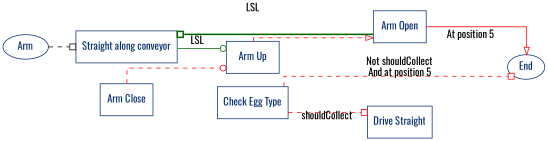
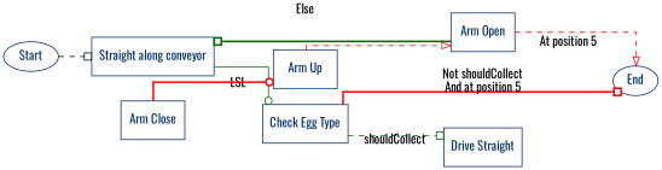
  digraph {
    fontname=Oswald
    rankdir=LR
    splines=ortho
    node [color="#06306F" fillcolor="#FFFFFF" fontcolor="#06306F" fontname=Oswald shape=box style=filled]
    edge [arrowhead=box color=red fillcolor="#FFFFFF" fontname=Oswald style=dashed]
-   n1 [height=0.236220472440945 label=Arm shape=ellipse width=0.590551181102362]
+   n1 [height=0.236220472440945 label=Start shape=ellipse width=0.590551181102362]
    n2 [height=0.236220472440945 label=End shape=ellipse width=0.590551181102362]
    n3 [height=0.590551181102362 label="Straight along conveyor" width=0.984251968503937]
    n4 [height=0.590551181102362 label="Check Egg Type" width=0.984251968503937]
    n5 [height=0.590551181102362 label="Drive Straight" width=0.984251968503937]
    n6 [height=0.590551181102362 label="Arm Close" width=0.984251968503937]
    n7 [height=0.590551181102362 label="Arm Up" width=0.984251968503937]
    n8 [height=0.590551181102362 label="Arm Open" width=0.984251968503937]
    subgraph sub_1 {
      rank=min
      n1
    }
    subgraph sub_2 {
      rank=max
      n2
    }
    subgraph sub_3 {
      n1
      n2
      n3
      n4
      n5
      n6
      n7
      n8
    }
    n1 -> n3 [color=black]
-   n3 -> n7 [arrowhead=dot color=darkgreen label=LSL style=solid]
-   n4 -> n2 [label="Not shouldCollect\nAnd at position 5"]
-   n4 -> n5 [label=shouldCollect]
-   n6 -> n7 [arrowhead=dot]
+   n3 -> n4 [arrowhead=dot color=darkgreen label=LSL style=solid]
+   n4 -> n2 [label="Not shouldCollect\nAnd at position 5" style=bold]
+   n4 -> n5 [color=darkgreen label=shouldCollect]
+   n6 -> n7 [arrowhead=dot style=bold]
    n7 -> n8 [arrowhead=onormal]
-   n8 -> n2 [arrowhead=onormal label="At position 5" style=solid]
-   n8 -> n3 [color=darkgreen label=LSL style=bold]
+   n8 -> n2 [arrowhead=onormal label="At position 5"]
+   n8 -> n3 [color=darkgreen label=Else style=bold]
  }
